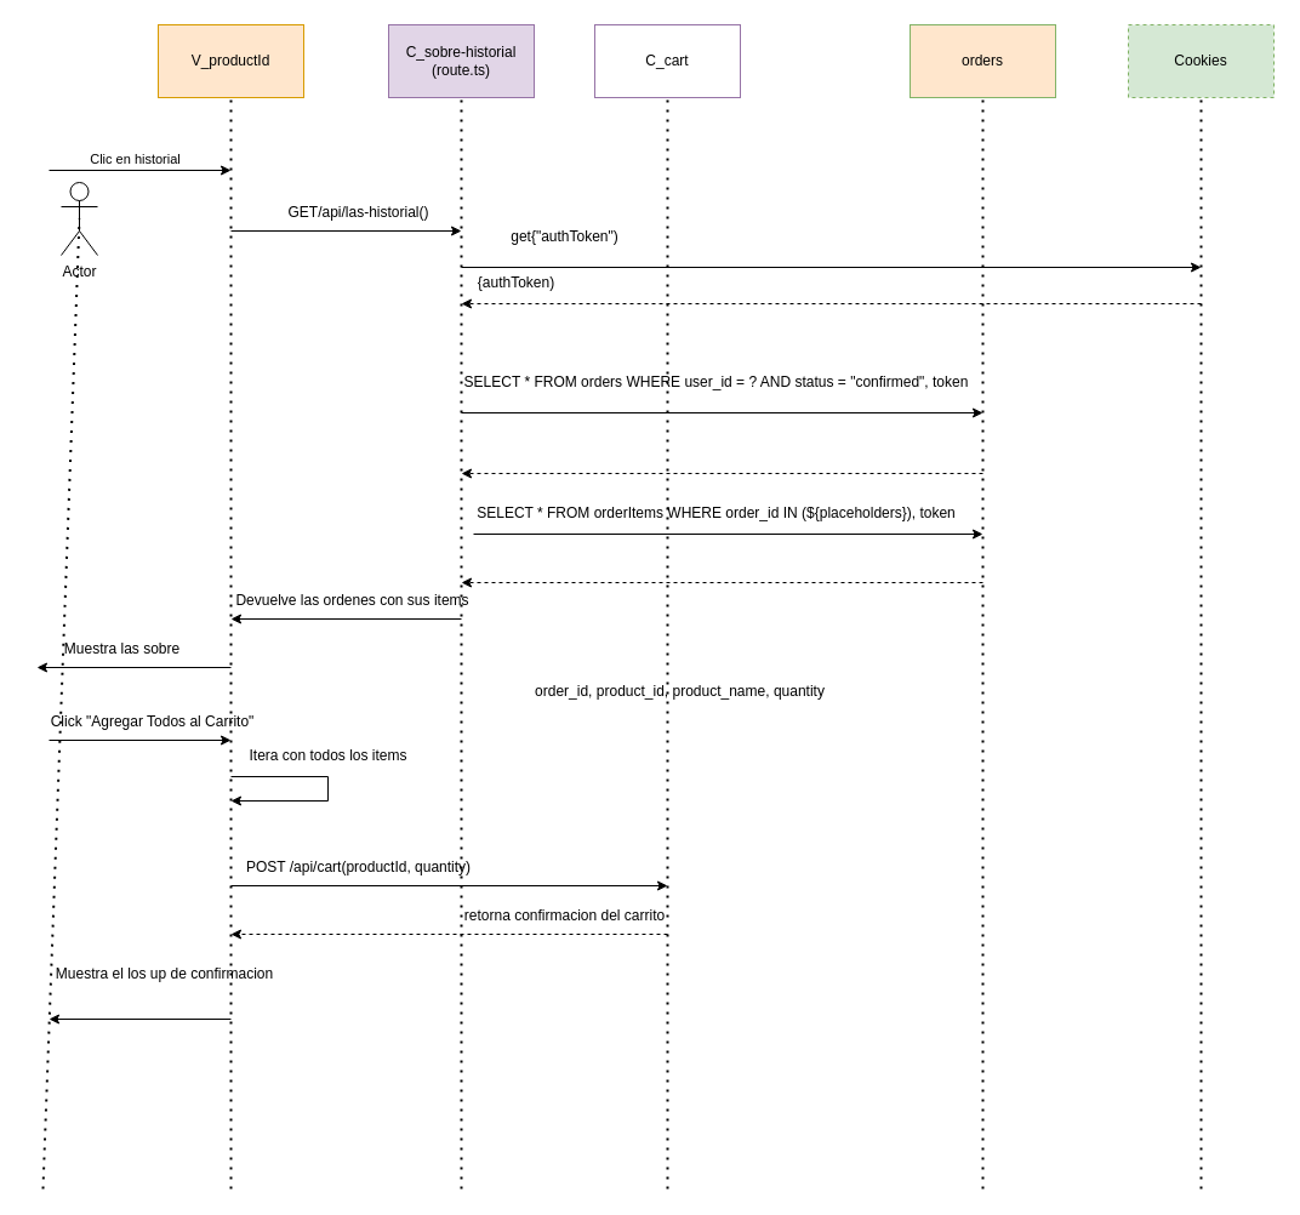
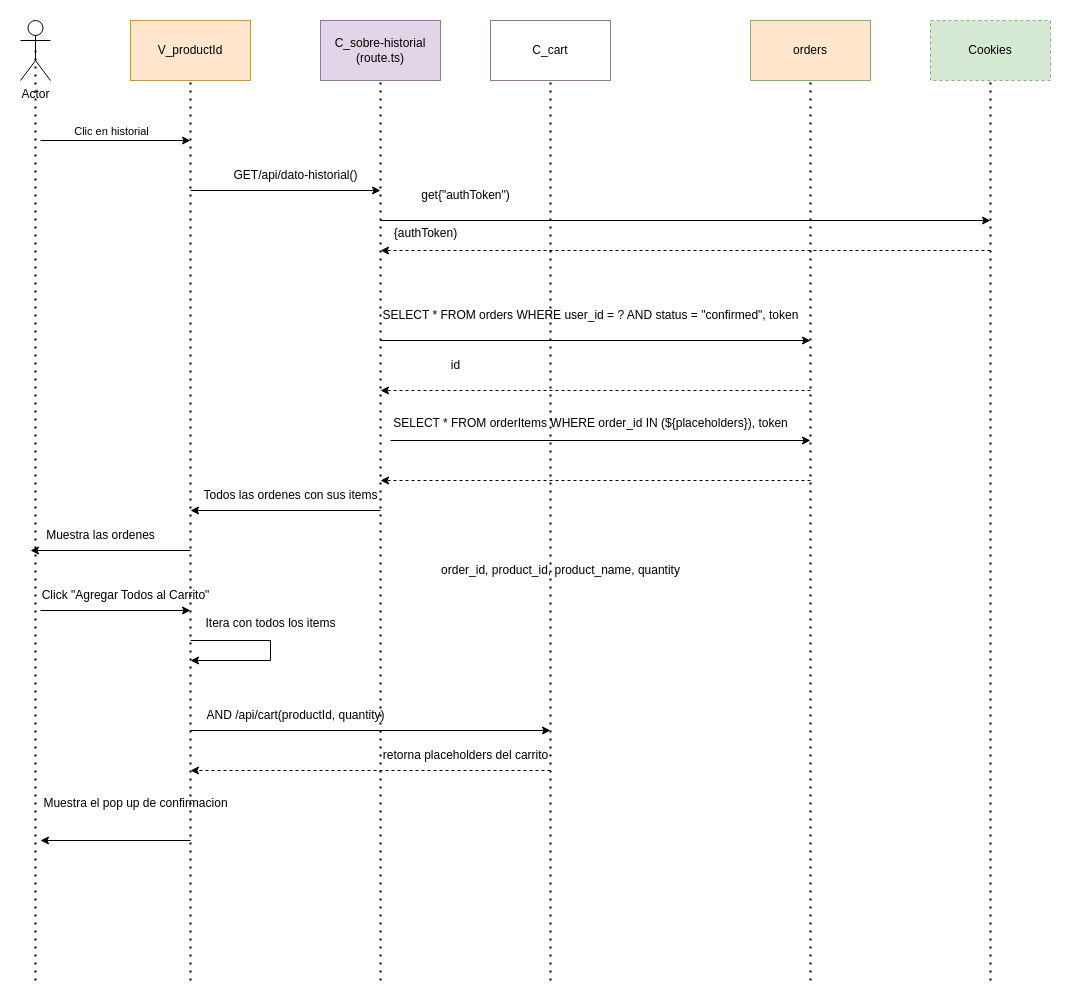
  <mxCell id="0" />
  <mxCell id="1" parent="0" />
  <mxCell id="2" value="V_productId" style="rounded=0;whiteSpace=wrap;html=1;fillColor=#ffe6cc;strokeColor=#d79b00;" vertex="1" parent="1"><mxGeometry x="130" y="20" width="120" height="60" as="geometry" /></mxCell>
  <mxCell id="3" value="&lt;div&gt;C_sobre-historial&lt;/div&gt;&lt;div&gt;(route.ts)&lt;/div&gt;" style="rounded=0;whiteSpace=wrap;html=1;fillColor=#e1d5e7;strokeColor=#9673a6;" vertex="1" parent="1"><mxGeometry x="320" y="20" width="120" height="60" as="geometry" /></mxCell>
  <mxCell id="4" value="orders" style="rounded=0;whiteSpace=wrap;html=1;fillColor=#ffe6cc;strokeColor=#82b366;" vertex="1" parent="1"><mxGeometry x="750" y="20" width="120" height="60" as="geometry" /></mxCell>
- <mxCell id="5" value="Actor" style="shape=umlActor;verticalLabelPosition=bottom;verticalAlign=top;html=1;outlineConnect=0;" vertex="1" parent="1"><mxGeometry x="50" y="150" width="30" height="60" as="geometry" /></mxCell>
+ <mxCell id="5" value="Actor" style="shape=umlActor;verticalLabelPosition=bottom;verticalAlign=top;html=1;outlineConnect=0;" vertex="1" parent="1"><mxGeometry x="20" y="20" width="30" height="60" as="geometry" /></mxCell>
  <mxCell id="6" style="edgeStyle=orthogonalEdgeStyle;rounded=0;orthogonalLoop=1;jettySize=auto;html=1;exitX=0.5;exitY=1;exitDx=0;exitDy=0;" edge="1" parent="1" source="2" target="2"><mxGeometry relative="1" as="geometry" /></mxCell>
  <mxCell id="7" value="" style="endArrow=none;dashed=1;html=1;dashPattern=1 3;strokeWidth=2;rounded=0;entryX=0.5;entryY=0.5;entryDx=0;entryDy=0;entryPerimeter=0;" edge="1" parent="1" target="5"><mxGeometry width="50" height="50" relative="1" as="geometry"><mxPoint x="35" y="980" as="sourcePoint" /><mxPoint x="57" y="150" as="targetPoint" /></mxGeometry></mxCell>
  <mxCell id="8" value="" style="endArrow=none;dashed=1;html=1;dashPattern=1 3;strokeWidth=2;rounded=0;entryX=0.5;entryY=1;entryDx=0;entryDy=0;" edge="1" parent="1" target="3"><mxGeometry width="50" height="50" relative="1" as="geometry"><mxPoint x="380" y="980" as="sourcePoint" /><mxPoint x="620" y="350" as="targetPoint" /></mxGeometry></mxCell>
  <mxCell id="9" value="" style="endArrow=none;dashed=1;html=1;dashPattern=1 3;strokeWidth=2;rounded=0;entryX=0.5;entryY=1;entryDx=0;entryDy=0;" edge="1" parent="1" target="4"><mxGeometry width="50" height="50" relative="1" as="geometry"><mxPoint x="810" y="980" as="sourcePoint" /><mxPoint x="880" y="350" as="targetPoint" /></mxGeometry></mxCell>
  <mxCell id="10" value="" style="endArrow=classic;html=1;rounded=0;" edge="1" parent="1"><mxGeometry width="50" height="50" relative="1" as="geometry"><mxPoint x="40" y="140" as="sourcePoint" /><mxPoint x="190" y="140" as="targetPoint" /></mxGeometry></mxCell>
  <mxCell id="11" value="Clic en historial" style="edgeLabel;html=1;align=center;verticalAlign=middle;resizable=0;points=[];" connectable="0" vertex="1" parent="10"><mxGeometry x="-0.176" y="4" relative="1" as="geometry"><mxPoint x="8" y="-6" as="offset" /></mxGeometry></mxCell>
  <mxCell id="12" value="" style="endArrow=classic;html=1;rounded=0;" edge="1" parent="1"><mxGeometry width="50" height="50" relative="1" as="geometry"><mxPoint x="190" y="190" as="sourcePoint" /><mxPoint x="380" y="190" as="targetPoint" /></mxGeometry></mxCell>
- <mxCell id="13" value="GET/api/las-historial()" style="text;html=1;align=center;verticalAlign=middle;resizable=0;points=[];autosize=1;strokeColor=none;fillColor=none;" vertex="1" parent="1"><mxGeometry x="220" y="160" width="150" height="30" as="geometry" /></mxCell>
+ <mxCell id="13" value="GET/api/dato-historial()" style="text;html=1;align=center;verticalAlign=middle;resizable=0;points=[];autosize=1;strokeColor=none;fillColor=none;" vertex="1" parent="1"><mxGeometry x="220" y="160" width="150" height="30" as="geometry" /></mxCell>
  <mxCell id="14" value="" style="endArrow=classic;html=1;rounded=0;" edge="1" parent="1"><mxGeometry width="50" height="50" relative="1" as="geometry"><mxPoint x="380" y="340" as="sourcePoint" /><mxPoint x="810" y="340" as="targetPoint" /></mxGeometry></mxCell>
  <mxCell id="15" value="&lt;div&gt;SELECT * FROM orders WHERE user_id = ? AND status = &quot;confirmed&quot;, token&lt;/div&gt;" style="text;html=1;align=center;verticalAlign=middle;resizable=0;points=[];autosize=1;strokeColor=none;fillColor=none;" vertex="1" parent="1"><mxGeometry x="370" y="300" width="440" height="30" as="geometry" /></mxCell>
  <mxCell id="16" value="" style="endArrow=classic;html=1;rounded=0;dashed=1;" edge="1" parent="1"><mxGeometry width="50" height="50" relative="1" as="geometry"><mxPoint x="810" y="390" as="sourcePoint" /><mxPoint x="380" y="390" as="targetPoint" /></mxGeometry></mxCell>
+ <mxCell id="17" value="id" style="text;html=1;align=center;verticalAlign=middle;resizable=0;points=[];autosize=1;strokeColor=none;fillColor=none;" vertex="1" parent="1"><mxGeometry x="440" y="350" width="30" height="30" as="geometry" /></mxCell>
  <mxCell id="18" value="" style="endArrow=classic;html=1;rounded=0;" edge="1" parent="1"><mxGeometry width="50" height="50" relative="1" as="geometry"><mxPoint x="390" y="440" as="sourcePoint" /><mxPoint x="810" y="440" as="targetPoint" /></mxGeometry></mxCell>
  <mxCell id="19" value="&lt;div&gt;SELECT * FROM orderItems WHERE order_id IN (${placeholders}), token&lt;/div&gt;" style="text;html=1;align=center;verticalAlign=middle;resizable=0;points=[];autosize=1;strokeColor=none;fillColor=none;" vertex="1" parent="1"><mxGeometry x="380" y="408" width="420" height="30" as="geometry" /></mxCell>
  <mxCell id="20" value="" style="endArrow=classic;html=1;rounded=0;dashed=1;" edge="1" parent="1"><mxGeometry width="50" height="50" relative="1" as="geometry"><mxPoint x="810" y="480" as="sourcePoint" /><mxPoint x="380" y="480" as="targetPoint" /></mxGeometry></mxCell>
  <mxCell id="21" value="order_id, product_id, product_name, quantity" style="text;html=1;align=center;verticalAlign=middle;resizable=0;points=[];autosize=1;strokeColor=none;fillColor=none;" vertex="1" parent="1"><mxGeometry x="430" y="555" width="260" height="30" as="geometry" /></mxCell>
  <mxCell id="22" value="" style="endArrow=classic;html=1;rounded=0;" edge="1" parent="1"><mxGeometry width="50" height="50" relative="1" as="geometry"><mxPoint x="380" y="510" as="sourcePoint" /><mxPoint x="190" y="510" as="targetPoint" /></mxGeometry></mxCell>
- <mxCell id="23" value="Devuelve las ordenes con sus items" style="text;html=1;align=center;verticalAlign=middle;resizable=0;points=[];autosize=1;strokeColor=none;fillColor=none;" vertex="1" parent="1"><mxGeometry x="180" y="480" width="220" height="30" as="geometry" /></mxCell>
+ <mxCell id="23" value="Todos las ordenes con sus items" style="text;html=1;align=center;verticalAlign=middle;resizable=0;points=[];autosize=1;strokeColor=none;fillColor=none;" vertex="1" parent="1"><mxGeometry x="180" y="480" width="220" height="30" as="geometry" /></mxCell>
  <mxCell id="24" value="" style="endArrow=classic;html=1;rounded=0;" edge="1" parent="1"><mxGeometry width="50" height="50" relative="1" as="geometry"><mxPoint x="190" y="550" as="sourcePoint" /><mxPoint x="30" y="550" as="targetPoint" /></mxGeometry></mxCell>
- <mxCell id="25" value="Muestra las sobre" style="text;html=1;align=center;verticalAlign=middle;resizable=0;points=[];autosize=1;strokeColor=none;fillColor=none;" vertex="1" parent="1"><mxGeometry x="35" y="520" width="130" height="30" as="geometry" /></mxCell>
+ <mxCell id="25" value="Muestra las ordenes" style="text;html=1;align=center;verticalAlign=middle;resizable=0;points=[];autosize=1;strokeColor=none;fillColor=none;" vertex="1" parent="1"><mxGeometry x="35" y="520" width="130" height="30" as="geometry" /></mxCell>
  <mxCell id="26" value="Cookies" style="rounded=0;whiteSpace=wrap;html=1;fillColor=#d5e8d4;strokeColor=#82b366;dashed=1;" vertex="1" parent="1"><mxGeometry x="930" y="20" width="120" height="60" as="geometry" /></mxCell>
  <mxCell id="27" value="" style="endArrow=classic;html=1;rounded=0;" edge="1" parent="1"><mxGeometry width="50" height="50" relative="1" as="geometry"><mxPoint x="380" y="220" as="sourcePoint" /><mxPoint x="990" y="220" as="targetPoint" /></mxGeometry></mxCell>
  <mxCell id="28" value="" style="endArrow=none;dashed=1;html=1;dashPattern=1 3;strokeWidth=2;rounded=0;entryX=0.5;entryY=1;entryDx=0;entryDy=0;" edge="1" parent="1" target="26"><mxGeometry width="50" height="50" relative="1" as="geometry"><mxPoint x="990" y="980" as="sourcePoint" /><mxPoint x="860" y="260" as="targetPoint" /></mxGeometry></mxCell>
  <mxCell id="29" value="get{&quot;authToken&quot;)" style="text;html=1;align=center;verticalAlign=middle;resizable=0;points=[];autosize=1;strokeColor=none;fillColor=none;" vertex="1" parent="1"><mxGeometry x="410" y="180" width="110" height="30" as="geometry" /></mxCell>
  <mxCell id="30" value="" style="endArrow=classic;html=1;rounded=0;dashed=1;" edge="1" parent="1"><mxGeometry width="50" height="50" relative="1" as="geometry"><mxPoint x="990" y="250" as="sourcePoint" /><mxPoint x="380" y="250" as="targetPoint" /></mxGeometry></mxCell>
  <mxCell id="31" value="{authToken)" style="text;html=1;align=center;verticalAlign=middle;resizable=0;points=[];autosize=1;strokeColor=none;fillColor=none;" vertex="1" parent="1"><mxGeometry x="380" y="218" width="90" height="30" as="geometry" /></mxCell>
  <mxCell id="32" value="C_cart" style="rounded=0;whiteSpace=wrap;html=1;fillColor=#ffffff;strokeColor=#9673a6;" vertex="1" parent="1"><mxGeometry x="490" y="20" width="120" height="60" as="geometry" /></mxCell>
  <mxCell id="33" value="" style="endArrow=classic;html=1;rounded=0;" edge="1" parent="1"><mxGeometry width="50" height="50" relative="1" as="geometry"><mxPoint x="40" y="610" as="sourcePoint" /><mxPoint x="190" y="610" as="targetPoint" /></mxGeometry></mxCell>
  <mxCell id="34" value="Click &quot;Agregar Todos al Carrito&quot;" style="text;html=1;align=center;verticalAlign=middle;resizable=0;points=[];autosize=1;strokeColor=none;fillColor=none;" vertex="1" parent="1"><mxGeometry x="30" y="580" width="190" height="30" as="geometry" /></mxCell>
  <mxCell id="35" value="" style="endArrow=classic;html=1;rounded=0;" edge="1" parent="1"><mxGeometry width="50" height="50" relative="1" as="geometry"><mxPoint x="190" y="640" as="sourcePoint" /><mxPoint x="190" y="660" as="targetPoint" /><Array as="points"><mxPoint x="270" y="640" /><mxPoint x="270" y="660" /></Array></mxGeometry></mxCell>
  <mxCell id="36" value="Itera con todos los items" style="text;html=1;align=center;verticalAlign=middle;resizable=0;points=[];autosize=1;strokeColor=none;fillColor=none;" vertex="1" parent="1"><mxGeometry x="190" y="608" width="160" height="30" as="geometry" /></mxCell>
  <mxCell id="37" value="" style="endArrow=classic;html=1;rounded=0;" edge="1" parent="1"><mxGeometry width="50" height="50" relative="1" as="geometry"><mxPoint x="190" y="730" as="sourcePoint" /><mxPoint x="550" y="730" as="targetPoint" /></mxGeometry></mxCell>
- <mxCell id="38" value="POST /api/cart(productId, quantity)" style="text;html=1;align=center;verticalAlign=middle;resizable=0;points=[];autosize=1;strokeColor=none;fillColor=none;" vertex="1" parent="1"><mxGeometry x="190" y="700" width="210" height="30" as="geometry" /></mxCell>
+ <mxCell id="38" value="AND /api/cart(productId, quantity)" style="text;html=1;align=center;verticalAlign=middle;resizable=0;points=[];autosize=1;strokeColor=none;fillColor=none;" vertex="1" parent="1"><mxGeometry x="190" y="700" width="210" height="30" as="geometry" /></mxCell>
  <mxCell id="39" value="" style="endArrow=classic;html=1;rounded=0;dashed=1;" edge="1" parent="1"><mxGeometry width="50" height="50" relative="1" as="geometry"><mxPoint x="550" y="770" as="sourcePoint" /><mxPoint x="190" y="770" as="targetPoint" /></mxGeometry></mxCell>
- <mxCell id="40" value="retorna confirmacion del carrito" style="text;html=1;align=center;verticalAlign=middle;resizable=0;points=[];autosize=1;strokeColor=none;fillColor=none;" vertex="1" parent="1"><mxGeometry x="370" y="740" width="190" height="30" as="geometry" /></mxCell>
- <mxCell id="41" value="Muestra el los up de confirmacion" style="text;html=1;align=center;verticalAlign=middle;resizable=0;points=[];autosize=1;strokeColor=none;fillColor=none;" vertex="1" parent="1"><mxGeometry x="30" y="788" width="210" height="30" as="geometry" /></mxCell>
+ <mxCell id="40" value="retorna placeholders del carrito" style="text;html=1;align=center;verticalAlign=middle;resizable=0;points=[];autosize=1;strokeColor=none;fillColor=none;" vertex="1" parent="1"><mxGeometry x="370" y="740" width="190" height="30" as="geometry" /></mxCell>
+ <mxCell id="41" value="Muestra el pop up de confirmacion" style="text;html=1;align=center;verticalAlign=middle;resizable=0;points=[];autosize=1;strokeColor=none;fillColor=none;" vertex="1" parent="1"><mxGeometry x="30" y="788" width="210" height="30" as="geometry" /></mxCell>
  <mxCell id="42" value="" style="endArrow=classic;html=1;rounded=0;" edge="1" parent="1"><mxGeometry width="50" height="50" relative="1" as="geometry"><mxPoint x="190" y="840" as="sourcePoint" /><mxPoint x="40" y="840" as="targetPoint" /></mxGeometry></mxCell>
  <mxCell id="43" value="" style="endArrow=none;dashed=1;html=1;dashPattern=1 3;strokeWidth=2;rounded=0;entryX=0.5;entryY=1;entryDx=0;entryDy=0;" edge="1" parent="1" target="32"><mxGeometry width="50" height="50" relative="1" as="geometry"><mxPoint x="550" y="980" as="sourcePoint" /><mxPoint x="610" y="610" as="targetPoint" /></mxGeometry></mxCell>
  <mxCell id="44" value="" style="endArrow=none;dashed=1;html=1;dashPattern=1 3;strokeWidth=2;rounded=0;entryX=0.5;entryY=1;entryDx=0;entryDy=0;" edge="1" parent="1" target="2"><mxGeometry width="50" height="50" relative="1" as="geometry"><mxPoint x="190" y="980" as="sourcePoint" /><mxPoint x="290" y="180" as="targetPoint" /></mxGeometry></mxCell>
